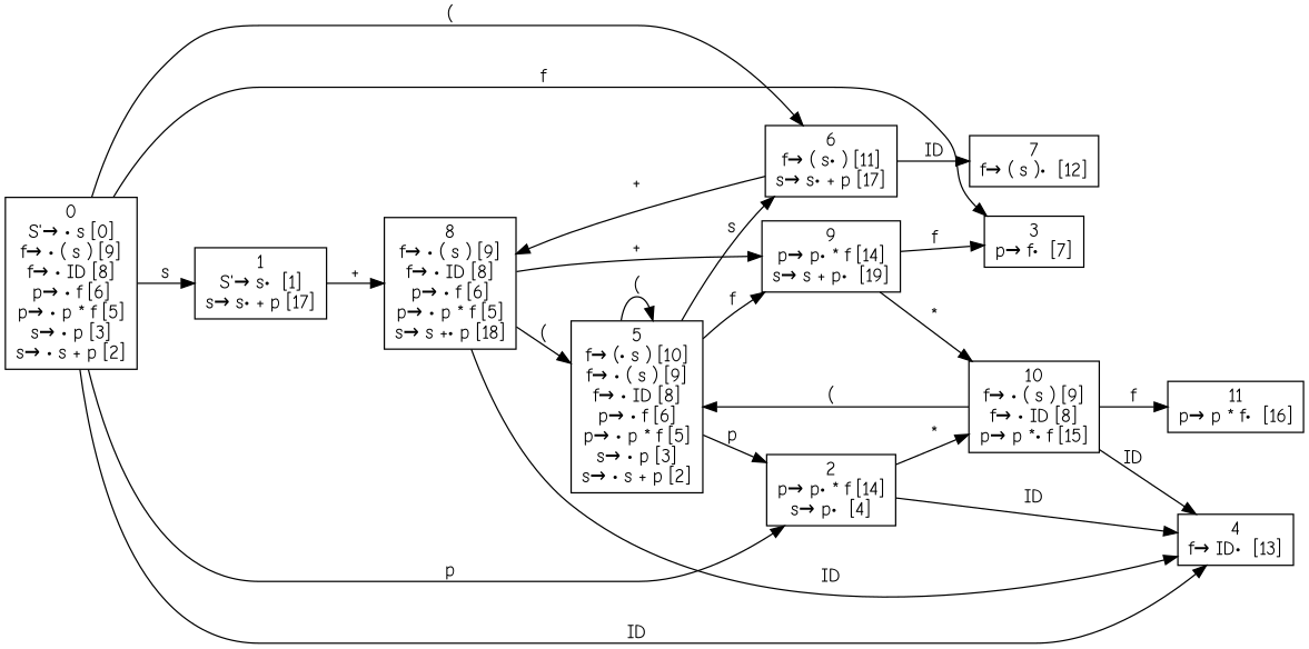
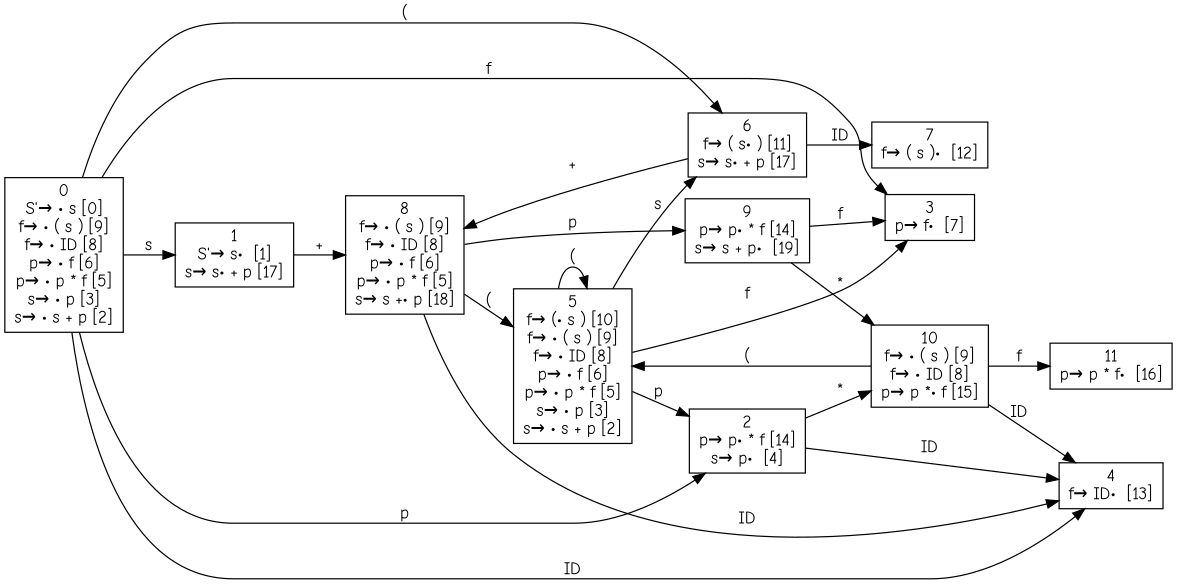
  digraph {
    fontname="Comic Neue"
    rankdir=LR
    node [fontname="Comic Neue" shape=box]
    edge [fontname="Comic Neue"]
    n1 [label=<0<br />S'→ • s [0]<br />f→ • ( s ) [9]<br />f→ • ID [8]<br />p→ • f [6]<br />p→ • p * f [5]<br />s→ • p [3]<br />s→ • s + p [2]>]
    n2 [label=<1<br />S'→ s•  [1]<br />s→ s• + p [17]>]
    n3 [label=<2<br />p→ p• * f [14]<br />s→ p•  [4]>]
    n4 [label=<3<br />p→ f•  [7]>]
    n5 [label=<4<br />f→ ID•  [13]>]
    n6 [label=<6<br />f→ ( s• ) [11]<br />s→ s• + p [17]>]
    n7 [label=<8<br />f→ • ( s ) [9]<br />f→ • ID [8]<br />p→ • f [6]<br />p→ • p * f [5]<br />s→ s +• p [18]>]
    n8 [label=<10<br />f→ • ( s ) [9]<br />f→ • ID [8]<br />p→ p *• f [15]>]
    n9 [label=<5<br />f→ (• s ) [10]<br />f→ • ( s ) [9]<br />f→ • ID [8]<br />p→ • f [6]<br />p→ • p * f [5]<br />s→ • p [3]<br />s→ • s + p [2]>]
    n10 [label=<9<br />p→ p• * f [14]<br />s→ s + p•  [19]>]
    n11 [label=<11<br />p→ p * f•  [16]>]
    n12 [label=<7<br />f→ ( s )•  [12]>]
    n1 -> n2 [label=s]
    n1 -> n3 [label=p]
    n1 -> n4 [label=f]
    n1 -> n5 [label=ID]
    n1 -> n6 [label="("]
    n2 -> n7 [label="+"]
    n3 -> n5 [label=ID]
    n3 -> n8 [label="*"]
    n6 -> n7 [label="+"]
    n6 -> n12 [label=ID]
    n7 -> n5 [label=ID]
    n7 -> n9 [label="("]
-   n7 -> n10 [label="+"]
+   n7 -> n10 [label=p]
    n8 -> n5 [label=ID]
    n8 -> n9 [label="("]
    n8 -> n11 [label=f]
    n9 -> n3 [label=p]
-   n9 -> n10 [label=f]
+   n9 -> n4 [label=f]
    n9 -> n6 [label=s]
    n9 -> n9 [label="("]
    n10 -> n4 [label=f]
    n10 -> n8 [label="*"]
  }
